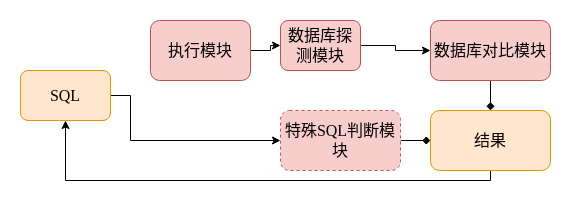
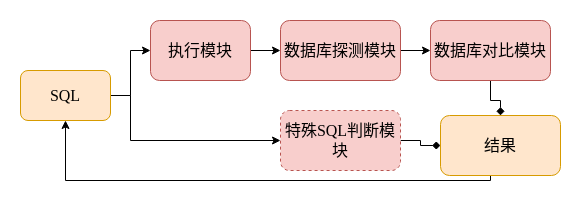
  <mxCell id="0" />
  <mxCell id="1" parent="0" />
+ <mxCell id="2" style="edgeStyle=orthogonalEdgeStyle;rounded=0;orthogonalLoop=1;jettySize=auto;html=1;entryX=0;entryY=0.5;entryDx=0;entryDy=0;" edge="1" parent="1" source="4" target="6"><mxGeometry relative="1" as="geometry" /></mxCell>
  <mxCell id="3" value="" style="edgeStyle=orthogonalEdgeStyle;rounded=0;orthogonalLoop=1;jettySize=auto;html=1;" edge="1" parent="1" source="4" target="12"><mxGeometry relative="1" as="geometry"><Array as="points"><mxPoint x="130" y="95" /><mxPoint x="130" y="140" /></Array></mxGeometry></mxCell>
  <mxCell id="4" value="SQL" style="rounded=1;whiteSpace=wrap;html=1;fontFamily=宋体;fontSize=16;fillColor=#ffe6cc;strokeColor=#d79b00;" vertex="1" parent="1"><mxGeometry x="20" y="70" width="90" height="50" as="geometry" /></mxCell>
  <mxCell id="5" value="" style="edgeStyle=orthogonalEdgeStyle;rounded=0;orthogonalLoop=1;jettySize=auto;html=1;" edge="1" parent="1" source="6" target="8"><mxGeometry relative="1" as="geometry" /></mxCell>
  <mxCell id="6" value="执行模块" style="rounded=1;whiteSpace=wrap;html=1;fontFamily=宋体;fontSize=16;fillColor=#f8cecc;strokeColor=#b85450;" vertex="1" parent="1"><mxGeometry x="150" y="20" width="100" height="60" as="geometry" /></mxCell>
  <mxCell id="7" value="" style="edgeStyle=orthogonalEdgeStyle;rounded=0;orthogonalLoop=1;jettySize=auto;html=1;" edge="1" parent="1" source="8" target="10"><mxGeometry relative="1" as="geometry" /></mxCell>
- <mxCell id="8" value="数据库探测模块" style="rounded=1;whiteSpace=wrap;html=1;fontFamily=宋体;fontSize=16;fillColor=#f8cecc;strokeColor=#b85450;" vertex="1" parent="1"><mxGeometry x="280" y="20" width="80" height="50" as="geometry" /></mxCell>
+ <mxCell id="8" value="数据库探测模块" style="rounded=1;whiteSpace=wrap;html=1;fontFamily=宋体;fontSize=16;fillColor=#f8cecc;strokeColor=#b85450;" vertex="1" parent="1"><mxGeometry x="280" y="20" width="120" height="60" as="geometry" /></mxCell>
  <mxCell id="9" style="edgeStyle=orthogonalEdgeStyle;rounded=0;orthogonalLoop=1;jettySize=auto;html=1;endArrow=diamond;" edge="1" parent="1" source="10" target="14"><mxGeometry relative="1" as="geometry" /></mxCell>
  <mxCell id="10" value="数据库对比模块" style="whiteSpace=wrap;html=1;rounded=1;fontFamily=宋体;fontSize=16;fillColor=#f8cecc;strokeColor=#b85450;" vertex="1" parent="1"><mxGeometry x="430" y="20" width="120" height="60" as="geometry" /></mxCell>
  <mxCell id="11" value="" style="edgeStyle=orthogonalEdgeStyle;rounded=0;orthogonalLoop=1;jettySize=auto;html=1;endArrow=diamond;" edge="1" parent="1" source="12" target="14"><mxGeometry relative="1" as="geometry" /></mxCell>
  <mxCell id="12" value="特殊SQL判断模块" style="rounded=1;whiteSpace=wrap;html=1;fontFamily=宋体;fontSize=16;fillColor=#f8cecc;strokeColor=#b85450;dashed=1;" vertex="1" parent="1"><mxGeometry x="280" y="110" width="120" height="60" as="geometry" /></mxCell>
  <mxCell id="13" style="edgeStyle=orthogonalEdgeStyle;rounded=0;orthogonalLoop=1;jettySize=auto;html=1;entryX=0.5;entryY=1;entryDx=0;entryDy=0;" edge="1" parent="1" source="14" target="4"><mxGeometry relative="1" as="geometry"><Array as="points"><mxPoint x="490" y="180" /><mxPoint x="65" y="180" /></Array></mxGeometry></mxCell>
- <mxCell id="14" value="结果" style="rounded=1;whiteSpace=wrap;html=1;fontFamily=宋体;fontSize=16;fillColor=#ffe6cc;strokeColor=#d79b00;" vertex="1" parent="1"><mxGeometry x="430" y="110" width="120" height="60" as="geometry" /></mxCell>
+ <mxCell id="14" value="结果" style="rounded=1;whiteSpace=wrap;html=1;fontFamily=宋体;fontSize=16;fillColor=#ffe6cc;strokeColor=#d79b00;" vertex="1" parent="1"><mxGeometry x="440" y="115" width="120" height="60" as="geometry" /></mxCell>
